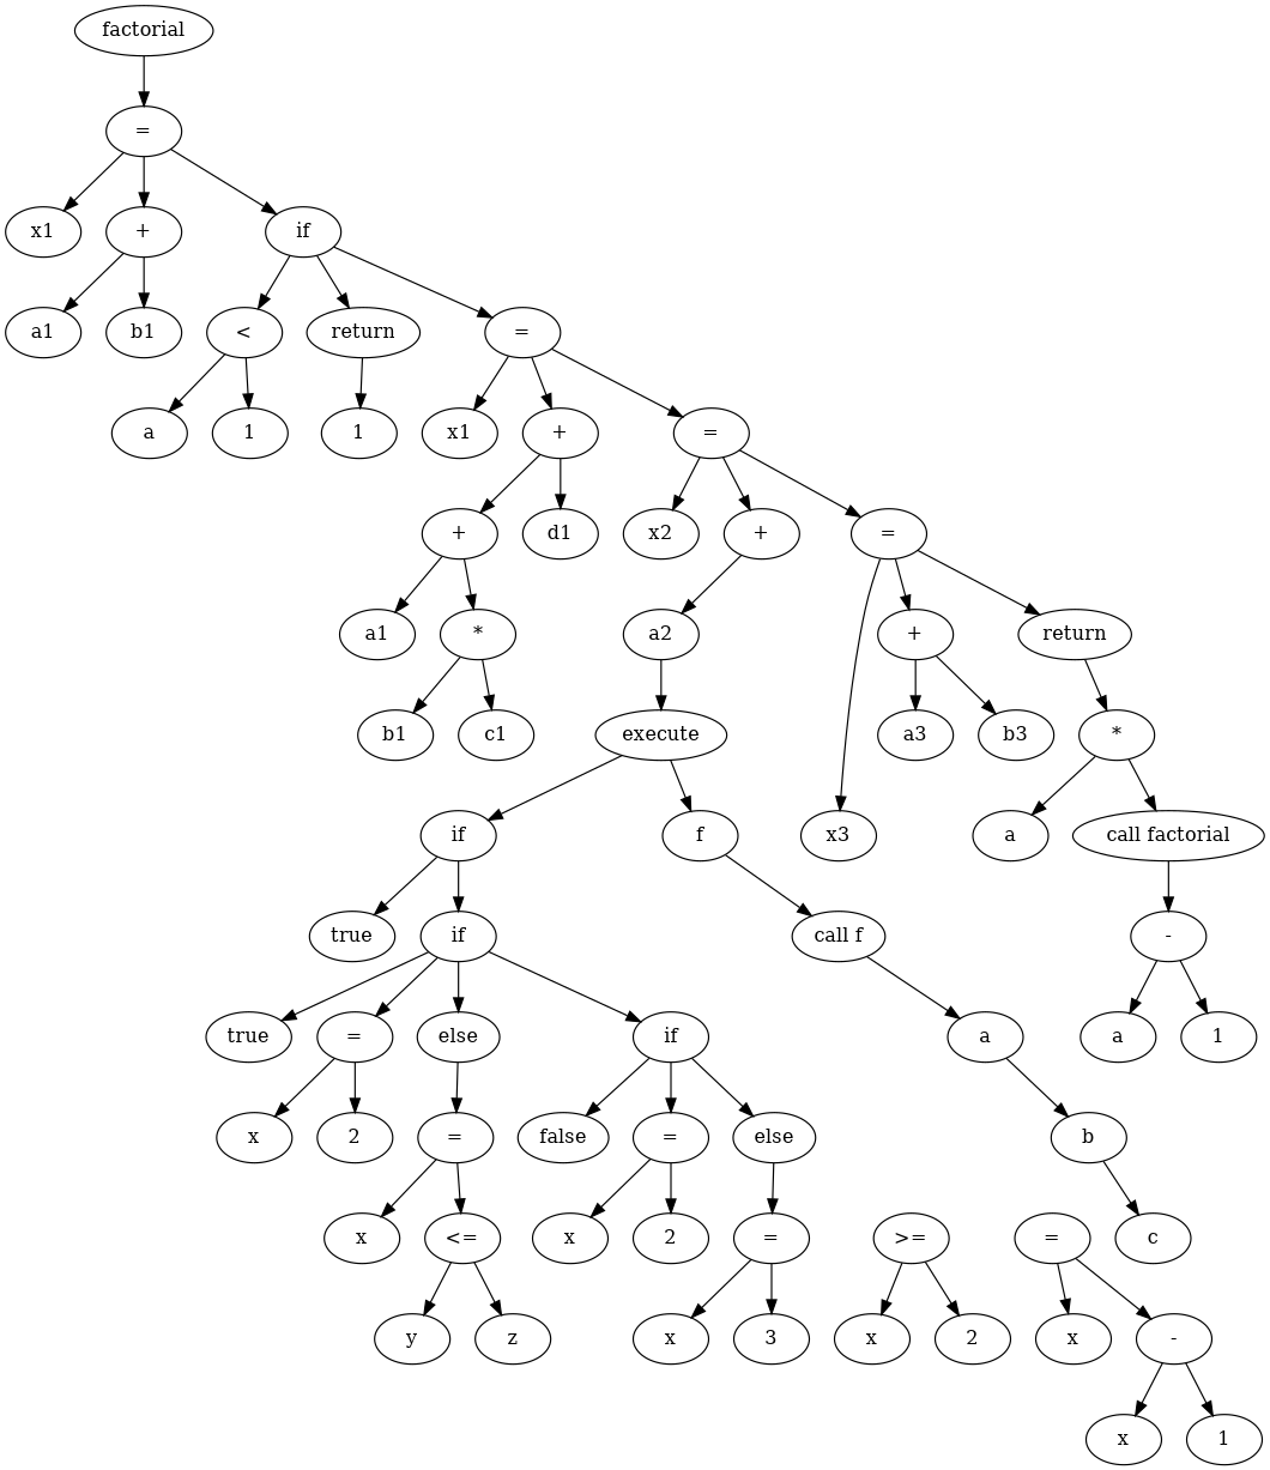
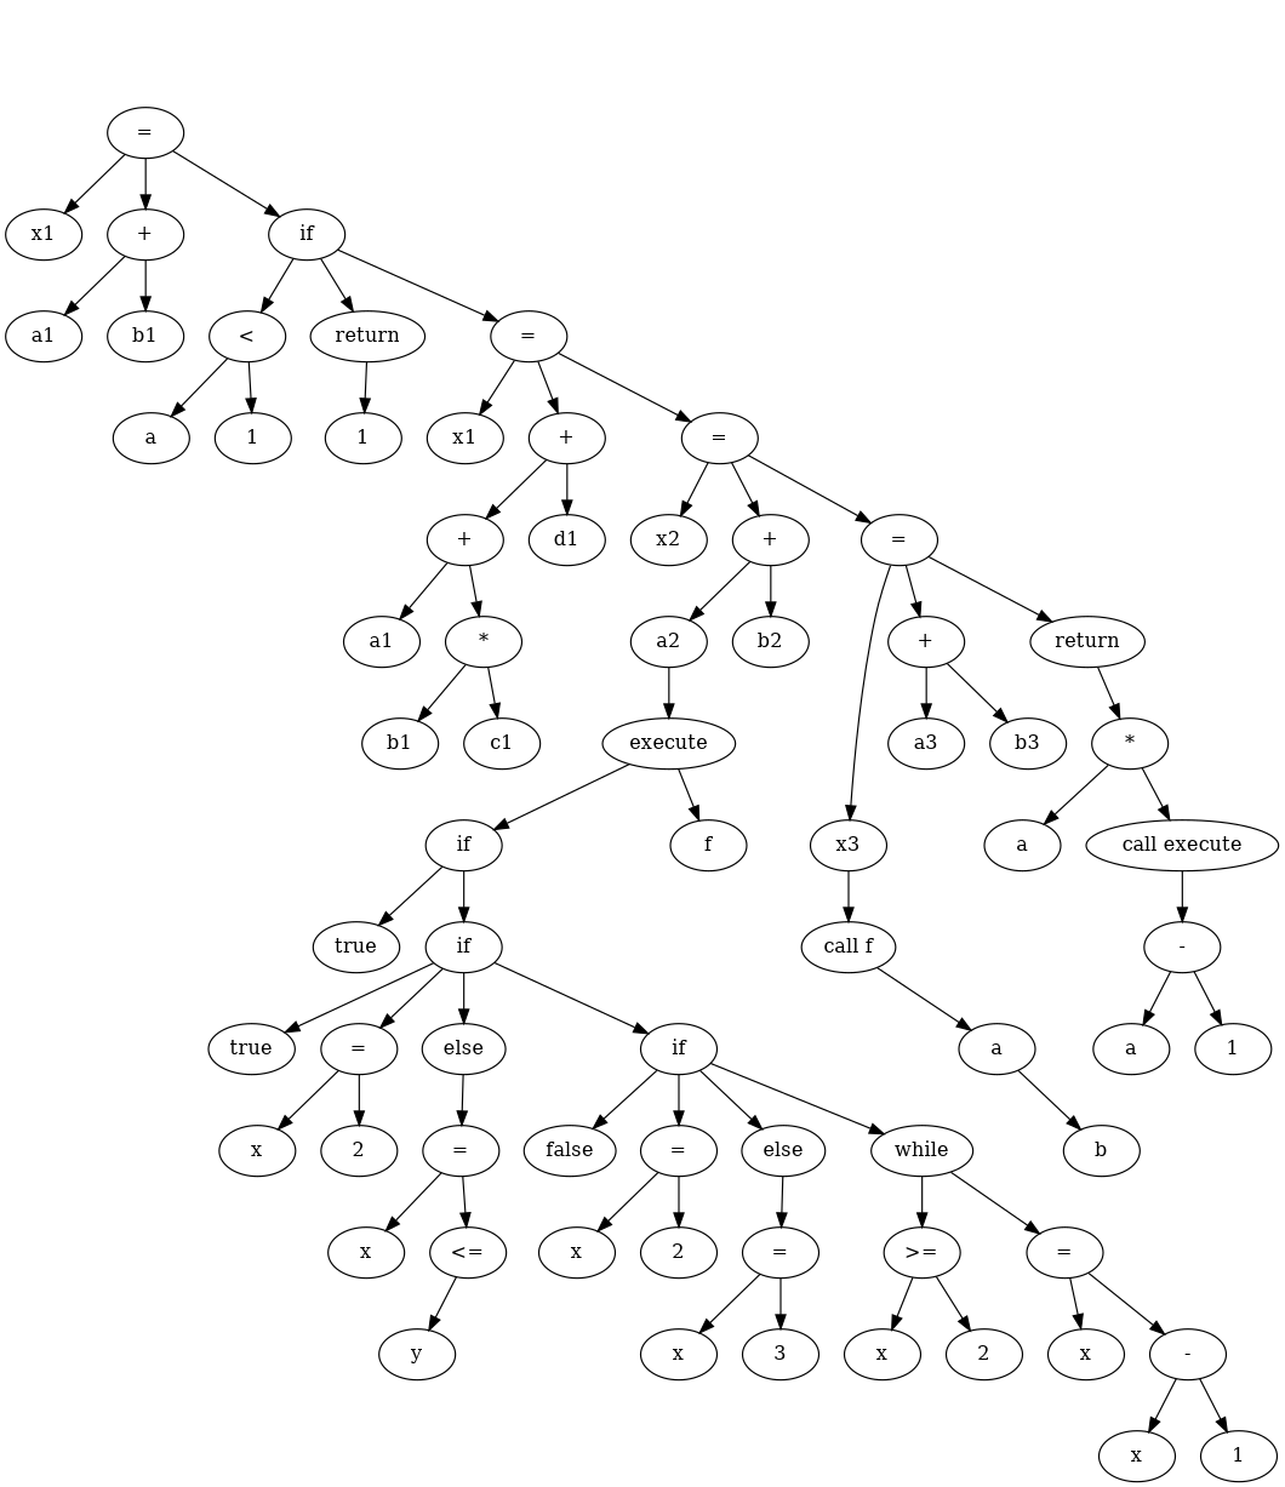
  digraph {
-   n1 [label=factorial]
    n2 [label="="]
    n3 [label=x1]
    n4 [label="+"]
    n5 [label=if]
    n6 [label=execute]
    n7 [label=if]
    n8 [label=f]
    n9 [label=a1]
    n10 [label=b1]
    n11 [label="<"]
    n12 [label=return]
    n13 [label="="]
    n14 [label=true]
    n15 [label=if]
    n16 [label="call f"]
    n17 [label=a]
    n18 [label=1]
    n19 [label=1]
    n20 [label=x1]
    n21 [label="+"]
    n22 [label="="]
    n23 [label="+"]
    n24 [label=d1]
    n25 [label=x2]
    n26 [label="+"]
    n27 [label="="]
    n28 [label=a1]
    n29 [label="*"]
    n30 [label=a2]
+   n31 [label=b2]
    n32 [label=x3]
    n33 [label="+"]
    n34 [label=return]
    n35 [label=b1]
    n36 [label=c1]
    n37 [label=a3]
    n38 [label=b3]
    n39 [label="*"]
    n40 [label=a]
-   n41 [label="call factorial"]
+   n41 [label="call execute"]
    n42 [label="-"]
    n43 [label=a]
    n44 [label=1]
    n45 [label=true]
    n46 [label="="]
    n47 [label=else]
    n48 [label=if]
    n49 [label=a]
    n50 [label=x]
    n51 [label=2]
    n52 [label="="]
    n53 [label=false]
    n54 [label="="]
    n55 [label=else]
+   n56 [label=while]
    n57 [label=x]
    n58 [label="<="]
    n59 [label=x]
    n60 [label=2]
    n61 [label="="]
    n62 [label=">="]
    n63 [label="="]
    n64 [label=y]
-   n65 [label=z]
    n66 [label=x]
    n67 [label=3]
    n68 [label=x]
    n69 [label=2]
    n70 [label=x]
    n71 [label="-"]
    n72 [label=x]
    n73 [label=1]
    n74 [label=b]
-   n75 [label=c]
-   n1 -> n2
    n2 -> n3
    n2 -> n4
    n2 -> n5
    n4 -> n9
    n4 -> n10
    n5 -> n11
    n5 -> n12
    n5 -> n13
    n6 -> n7
    n6 -> n8
    n7 -> n14
    n7 -> n15
-   n8 -> n16
+   n32 -> n16
    n11 -> n17
    n11 -> n18
    n12 -> n19
    n13 -> n20
    n13 -> n21
    n13 -> n22
    n15 -> n45
    n15 -> n46
    n15 -> n47
    n15 -> n48
    n16 -> n49
    n21 -> n23
    n21 -> n24
    n22 -> n25
    n22 -> n26
    n22 -> n27
    n23 -> n28
    n23 -> n29
    n26 -> n30
+   n26 -> n31
    n27 -> n32
    n27 -> n33
    n27 -> n34
    n29 -> n35
    n29 -> n36
    n30 -> n6
    n33 -> n37
    n33 -> n38
    n34 -> n39
    n39 -> n40
    n39 -> n41
    n41 -> n42
    n42 -> n43
    n42 -> n44
    n46 -> n50
    n46 -> n51
    n47 -> n52
    n48 -> n53
    n48 -> n54
    n48 -> n55
+   n48 -> n56
    n49 -> n74
    n52 -> n57
    n52 -> n58
    n54 -> n59
    n54 -> n60
    n55 -> n61
+   n56 -> n62
+   n56 -> n63
    n58 -> n64
-   n58 -> n65
    n61 -> n66
    n61 -> n67
    n62 -> n68
    n62 -> n69
    n63 -> n70
    n63 -> n71
    n71 -> n72
    n71 -> n73
-   n74 -> n75
  }
